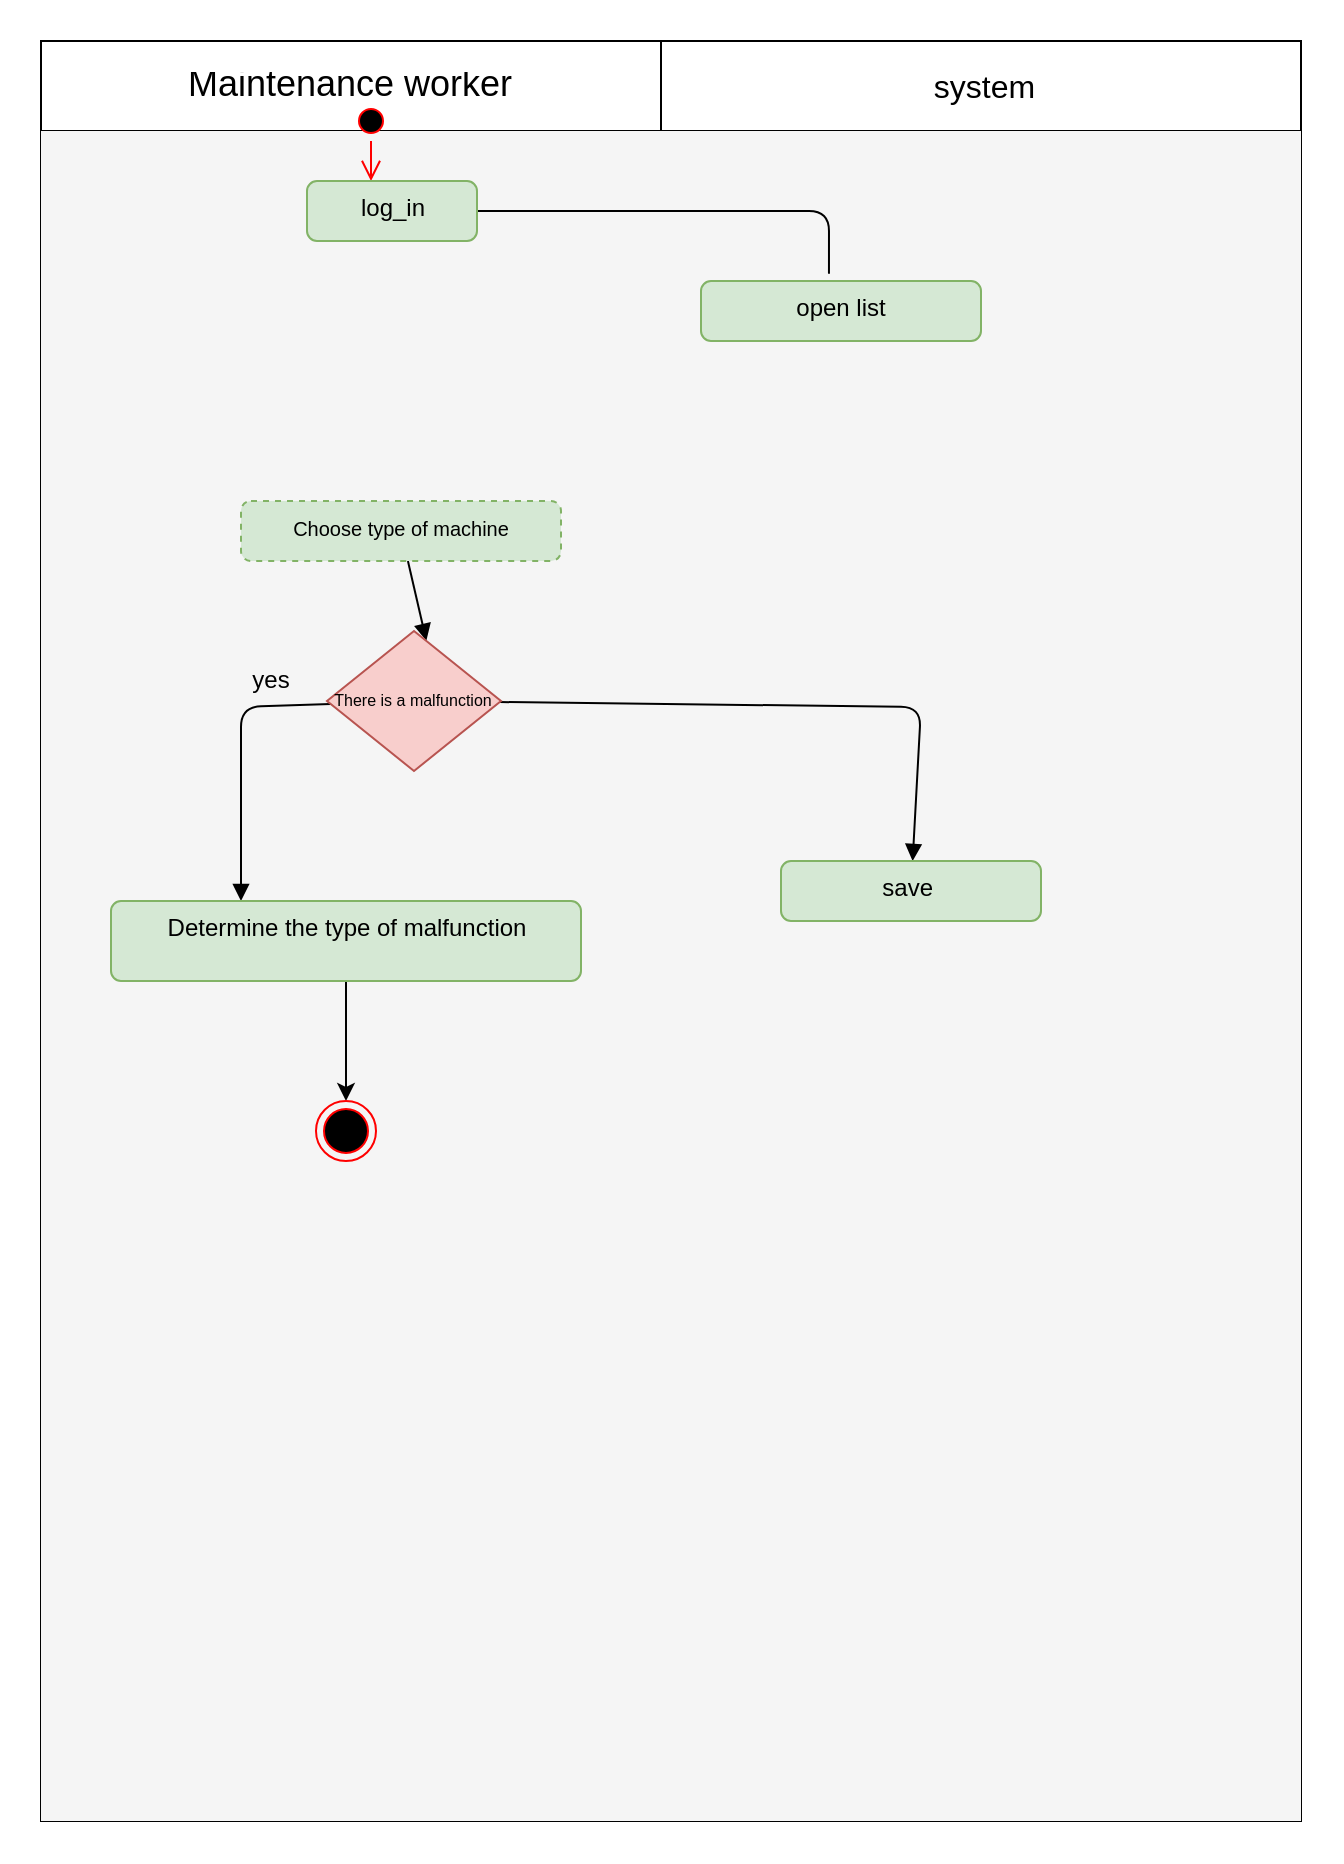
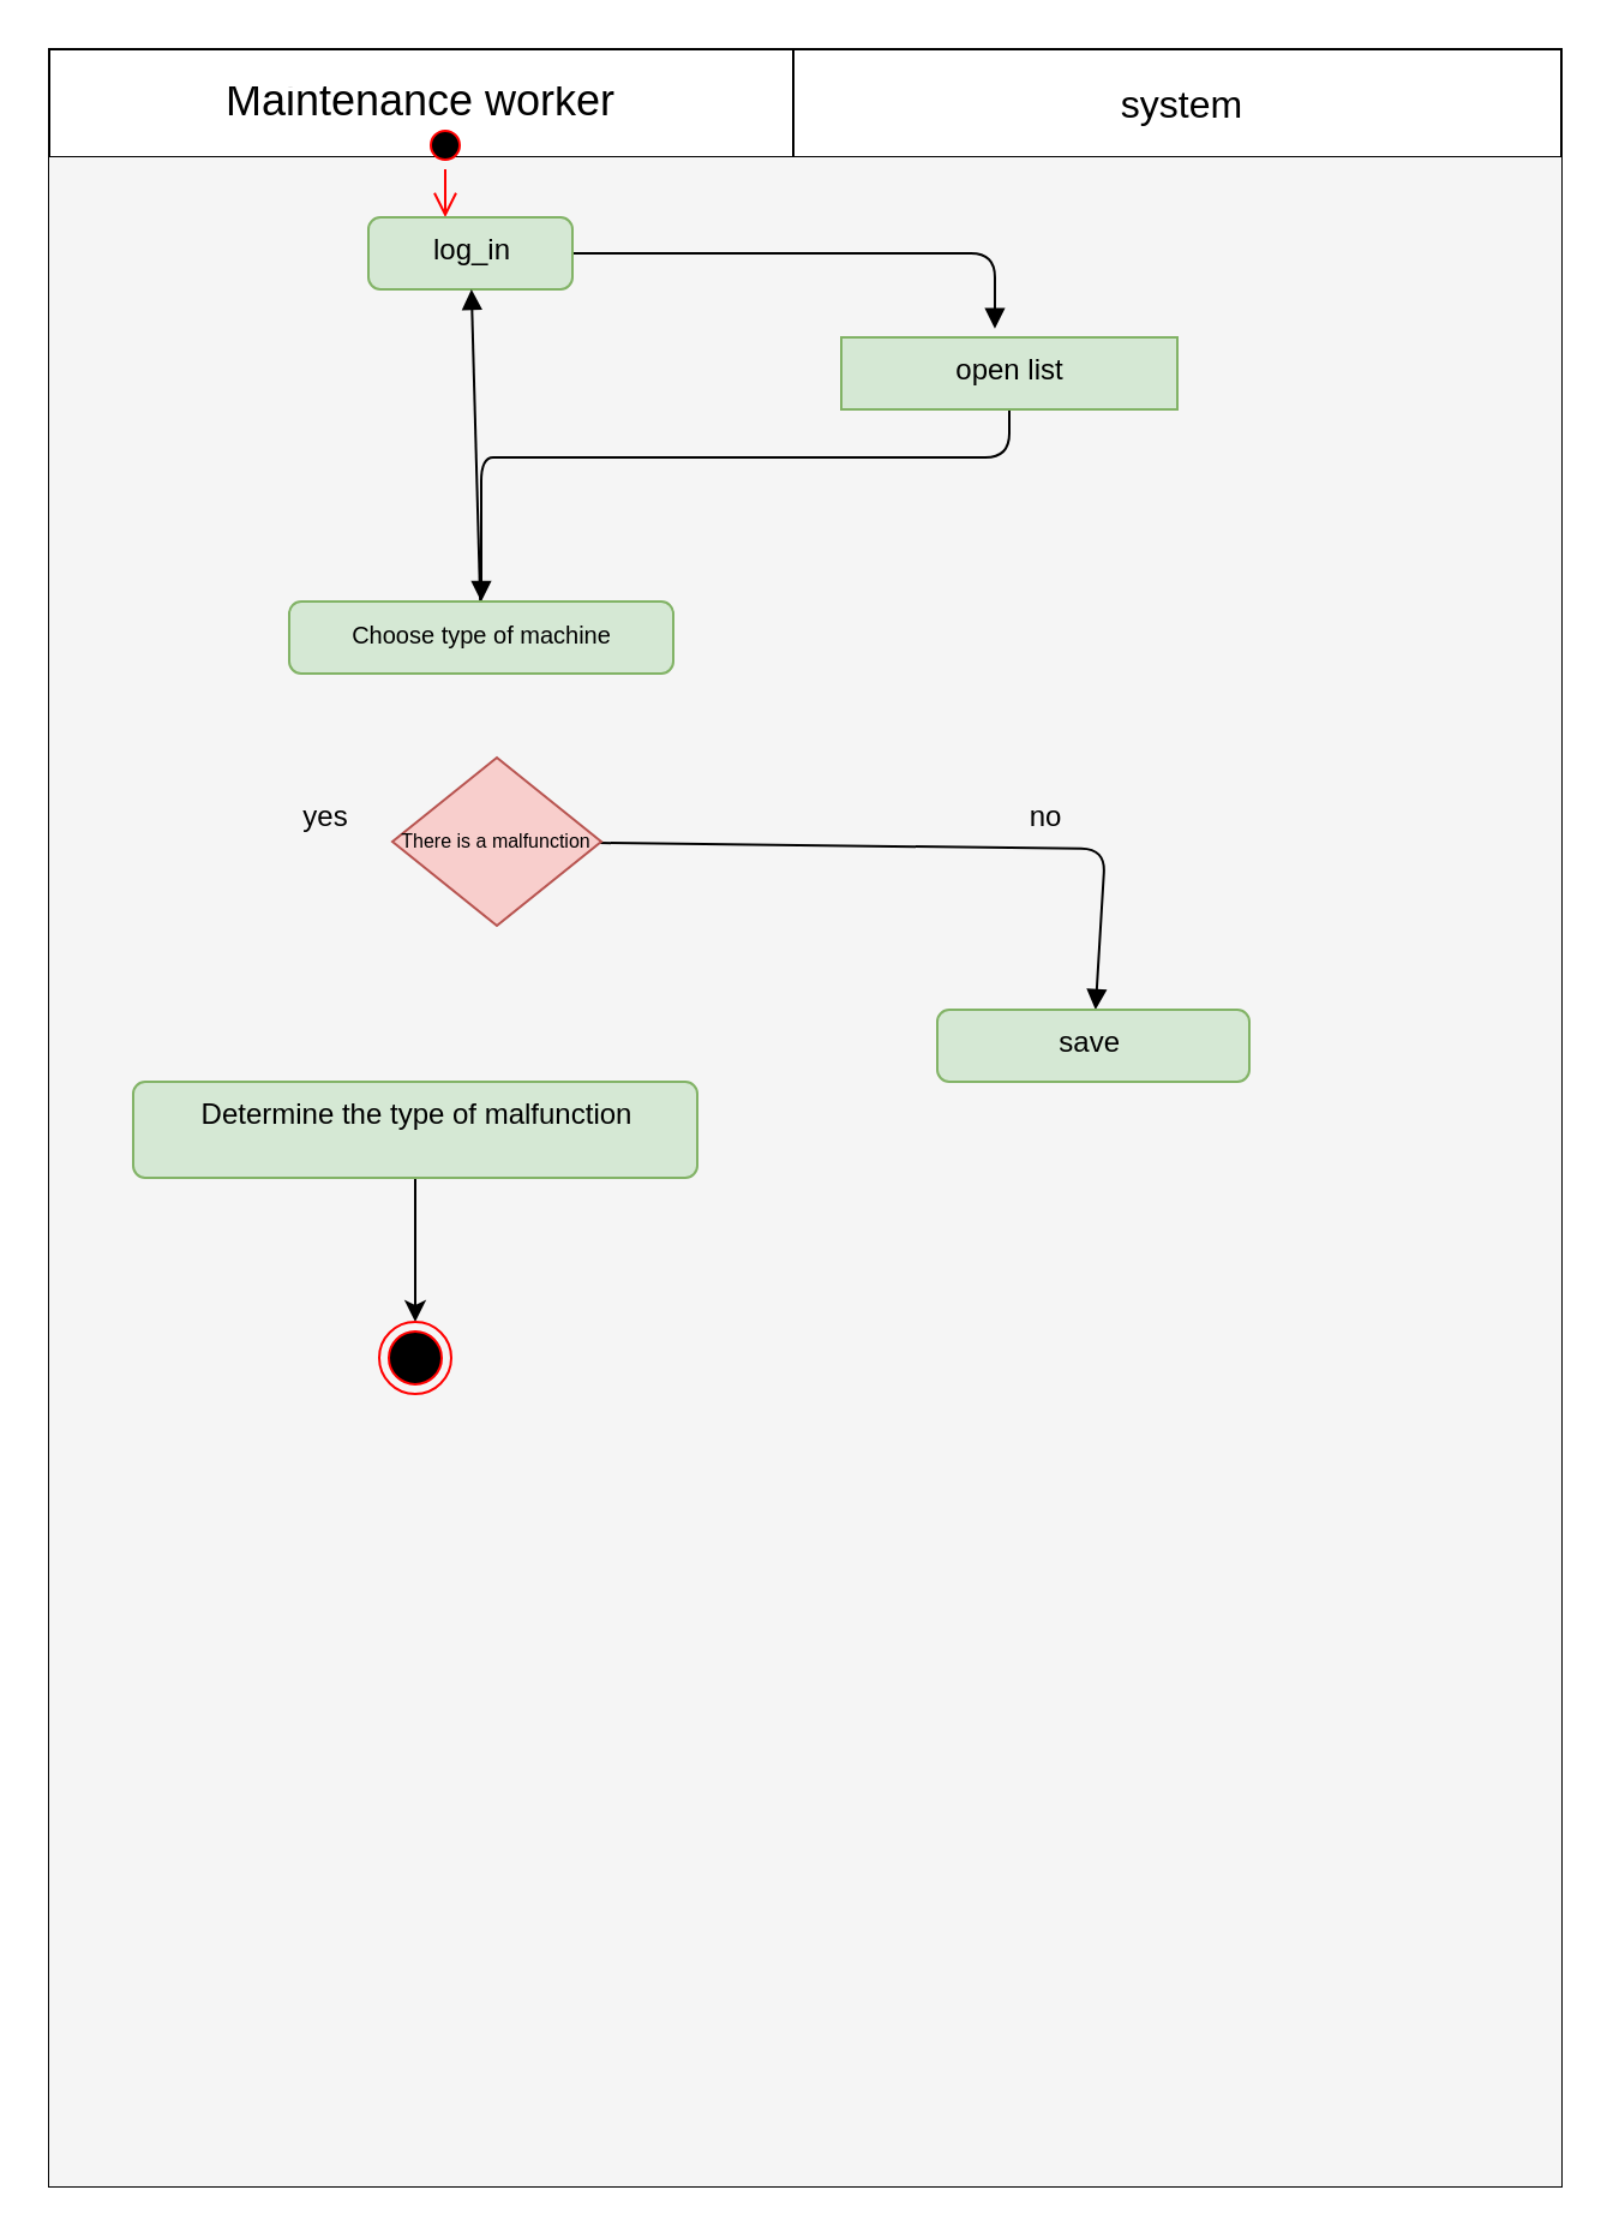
  <mxCell id="0" />
  <mxCell id="1" parent="0" />
  <mxCell id="2" value="" style="shape=table;html=1;whiteSpace=wrap;startSize=0;container=1;collapsible=0;childLayout=tableLayout;" vertex="1" parent="1"><mxGeometry x="20" y="20" width="630" height="890" as="geometry" /></mxCell>
  <mxCell id="3" value="" style="shape=partialRectangle;html=1;whiteSpace=wrap;collapsible=0;dropTarget=0;pointerEvents=0;fillColor=none;top=0;left=0;bottom=0;right=0;points=[[0,0.5],[1,0.5]];portConstraint=eastwest;" vertex="1" parent="2"><mxGeometry width="630" height="45" as="geometry" /></mxCell>
  <mxCell id="4" value="&lt;span style=&quot;line-height: 115% ; font-family: &amp;#34;arial&amp;#34; , sans-serif&quot;&gt;&lt;font style=&quot;font-size: 18px&quot;&gt;Maintenance worker&lt;/font&gt;&lt;/span&gt;" style="shape=partialRectangle;html=1;whiteSpace=wrap;connectable=0;overflow=hidden;fillColor=none;top=0;left=0;bottom=0;right=0;" vertex="1" parent="3"><mxGeometry width="310" height="45" as="geometry" /></mxCell>
  <mxCell id="5" value="&lt;span style=&quot;font-family: &amp;#34;arial&amp;#34; , sans-serif&quot;&gt;&lt;font style=&quot;font-size: 16px&quot;&gt;&amp;nbsp;system&lt;/font&gt;&lt;/span&gt;" style="shape=partialRectangle;html=1;whiteSpace=wrap;connectable=0;overflow=hidden;fillColor=none;top=0;left=0;bottom=0;right=0;" vertex="1" parent="3"><mxGeometry x="310" width="320" height="45" as="geometry" /></mxCell>
  <mxCell id="6" value="" style="shape=partialRectangle;html=1;whiteSpace=wrap;collapsible=0;dropTarget=0;pointerEvents=0;fillColor=none;top=0;left=0;bottom=0;right=0;points=[[0,0.5],[1,0.5]];portConstraint=eastwest;" vertex="1" parent="2"><mxGeometry y="45" width="630" height="845" as="geometry" /></mxCell>
  <mxCell id="7" value="" style="shape=partialRectangle;html=1;whiteSpace=wrap;connectable=0;overflow=hidden;fillColor=#f5f5f5;top=0;left=0;bottom=0;right=0;strokeColor=#666666;fontColor=#333333;" vertex="1" parent="6"><mxGeometry width="310" height="845" as="geometry" /></mxCell>
  <mxCell id="8" value="" style="shape=partialRectangle;html=1;whiteSpace=wrap;connectable=0;overflow=hidden;fillColor=#f5f5f5;top=0;left=0;bottom=0;right=0;strokeColor=#666666;fontColor=#333333;" vertex="1" parent="6"><mxGeometry x="310" width="320" height="845" as="geometry" /></mxCell>
  <mxCell id="9" value="" style="ellipse;html=1;shape=startState;fillColor=#000000;strokeColor=#ff0000;" vertex="1" parent="1"><mxGeometry x="175" y="50" width="20" height="20" as="geometry" /></mxCell>
  <mxCell id="10" value="" style="edgeStyle=orthogonalEdgeStyle;html=1;verticalAlign=bottom;endArrow=open;endSize=8;strokeColor=#ff0000;" edge="1" parent="1" source="9"><mxGeometry relative="1" as="geometry"><mxPoint x="185" y="90" as="targetPoint" /><Array as="points"><mxPoint x="185" y="90" /><mxPoint x="185" y="90" /></Array></mxGeometry></mxCell>
- <mxCell id="11" style="edgeStyle=none;orthogonalLoop=1;jettySize=auto;html=1;entryX=0.457;entryY=-0.122;entryDx=0;entryDy=0;entryPerimeter=0;endArrow=none;" edge="1" parent="1" source="12" target="14"><mxGeometry relative="1" as="geometry"><Array as="points"><mxPoint x="414" y="105" /></Array></mxGeometry></mxCell>
+ <mxCell id="11" style="edgeStyle=none;orthogonalLoop=1;jettySize=auto;html=1;entryX=0.457;entryY=-0.122;entryDx=0;entryDy=0;entryPerimeter=0;endArrow=block;" edge="1" parent="1" source="12" target="14"><mxGeometry relative="1" as="geometry"><Array as="points"><mxPoint x="414" y="105" /></Array></mxGeometry></mxCell>
  <mxCell id="12" value="log_in" style="html=1;align=center;verticalAlign=top;rounded=1;absoluteArcSize=1;arcSize=10;dashed=0;fillColor=#d5e8d4;strokeColor=#82b366;" vertex="1" parent="1"><mxGeometry x="153" y="90" width="85" height="30" as="geometry" /></mxCell>
- <mxCell id="14" value="open list" style="html=1;align=center;verticalAlign=top;rounded=1;absoluteArcSize=1;arcSize=10;dashed=0;fillColor=#d5e8d4;strokeColor=#82b366;" vertex="1" parent="1"><mxGeometry x="350" y="140" width="140" height="30" as="geometry" /></mxCell>
- <mxCell id="15" style="edgeStyle=none;orthogonalLoop=1;jettySize=auto;html=1;entryX=0.571;entryY=0.07;entryDx=0;entryDy=0;entryPerimeter=0;endArrow=block;" edge="1" parent="1" source="16" target="19"><mxGeometry relative="1" as="geometry" /></mxCell>
- <mxCell id="16" value="&lt;font style=&quot;font-size: 10px&quot;&gt;Choose type of machine&lt;/font&gt;" style="html=1;align=center;verticalAlign=top;rounded=1;absoluteArcSize=1;arcSize=10;dashed=1;fillColor=#d5e8d4;strokeColor=#82b366;" vertex="1" parent="1"><mxGeometry x="120" y="250" width="160" height="30" as="geometry" /></mxCell>
- <mxCell id="17" style="edgeStyle=none;orthogonalLoop=1;jettySize=auto;html=1;endArrow=block;" edge="1" parent="1" source="19" target="22"><mxGeometry relative="1" as="geometry"><Array as="points"><mxPoint x="120" y="353" /><mxPoint x="120" y="450" /></Array></mxGeometry></mxCell>
+ <mxCell id="13" style="edgeStyle=none;orthogonalLoop=1;jettySize=auto;html=1;entryX=0.5;entryY=0;entryDx=0;entryDy=0;endArrow=block;" edge="1" parent="1" source="14" target="16"><mxGeometry relative="1" as="geometry"><Array as="points"><mxPoint x="420" y="190" /><mxPoint x="390" y="190" /><mxPoint x="220" y="190" /><mxPoint x="200" y="190" /></Array></mxGeometry></mxCell>
+ <mxCell id="14" value="open list" style="html=1;align=center;verticalAlign=top;absoluteArcSize=1;arcSize=10;dashed=0;fillColor=#d5e8d4;strokeColor=#82b366;rounded=0;" vertex="1" parent="1"><mxGeometry x="350" y="140" width="140" height="30" as="geometry" /></mxCell>
+ <mxCell id="15" style="edgeStyle=none;orthogonalLoop=1;jettySize=auto;html=1;endArrow=block;" edge="1" parent="1" source="16" target="12"><mxGeometry relative="1" as="geometry" /></mxCell>
+ <mxCell id="16" value="&lt;font style=&quot;font-size: 10px&quot;&gt;Choose type of machine&lt;/font&gt;" style="html=1;align=center;verticalAlign=top;rounded=1;absoluteArcSize=1;arcSize=10;dashed=0;fillColor=#d5e8d4;strokeColor=#82b366;" vertex="1" parent="1"><mxGeometry x="120" y="250" width="160" height="30" as="geometry" /></mxCell>
  <mxCell id="18" value="" style="edgeStyle=none;orthogonalLoop=1;jettySize=auto;html=1;endArrow=block;" edge="1" parent="1" source="19" target="20"><mxGeometry relative="1" as="geometry"><Array as="points"><mxPoint x="460" y="353" /></Array></mxGeometry></mxCell>
  <mxCell id="19" value="There is a malfunction" style="rhombus;fillColor=#f8cecc;strokeColor=#b85450;fontSize=8;" vertex="1" parent="1"><mxGeometry x="163" y="315" width="87" height="70" as="geometry" /></mxCell>
- <mxCell id="20" value="save&amp;nbsp;" style="html=1;align=center;verticalAlign=top;rounded=1;absoluteArcSize=1;arcSize=10;dashed=0;fillColor=#d5e8d4;strokeColor=#82b366;" vertex="1" parent="1"><mxGeometry x="390" y="430" width="130" height="30" as="geometry" /></mxCell>
+ <mxCell id="20" value="save&amp;nbsp;" style="html=1;align=center;verticalAlign=top;rounded=1;absoluteArcSize=1;arcSize=10;dashed=0;fillColor=#d5e8d4;strokeColor=#82b366;" vertex="1" parent="1"><mxGeometry x="390" y="420" width="130" height="30" as="geometry" /></mxCell>
  <mxCell id="21" style="edgeStyle=orthogonalEdgeStyle;rounded=0;orthogonalLoop=1;jettySize=auto;html=1;fontSize=8;" edge="1" parent="1" source="22" target="25"><mxGeometry relative="1" as="geometry" /></mxCell>
  <mxCell id="22" value="&lt;div&gt;Determine the type of malfunction&lt;br&gt;&lt;/div&gt;" style="html=1;align=center;verticalAlign=top;rounded=1;absoluteArcSize=1;arcSize=10;dashed=0;fillColor=#d5e8d4;strokeColor=#82b366;" vertex="1" parent="1"><mxGeometry x="55" y="450" width="235" height="40" as="geometry" /></mxCell>
  <mxCell id="23" value="yes" style="text;html=1;align=center;verticalAlign=middle;resizable=0;points=[];autosize=1;" vertex="1" parent="1"><mxGeometry x="120" y="330" width="30" height="20" as="geometry" /></mxCell>
+ <mxCell id="24" value="no" style="text;html=1;align=center;verticalAlign=middle;resizable=0;points=[];autosize=1;" vertex="1" parent="1"><mxGeometry x="420" y="330" width="30" height="20" as="geometry" /></mxCell>
  <mxCell id="25" value="" style="ellipse;html=1;shape=endState;fillColor=#000000;strokeColor=#ff0000;fontSize=8;" vertex="1" parent="1"><mxGeometry x="157.5" y="550" width="30" height="30" as="geometry" /></mxCell>
